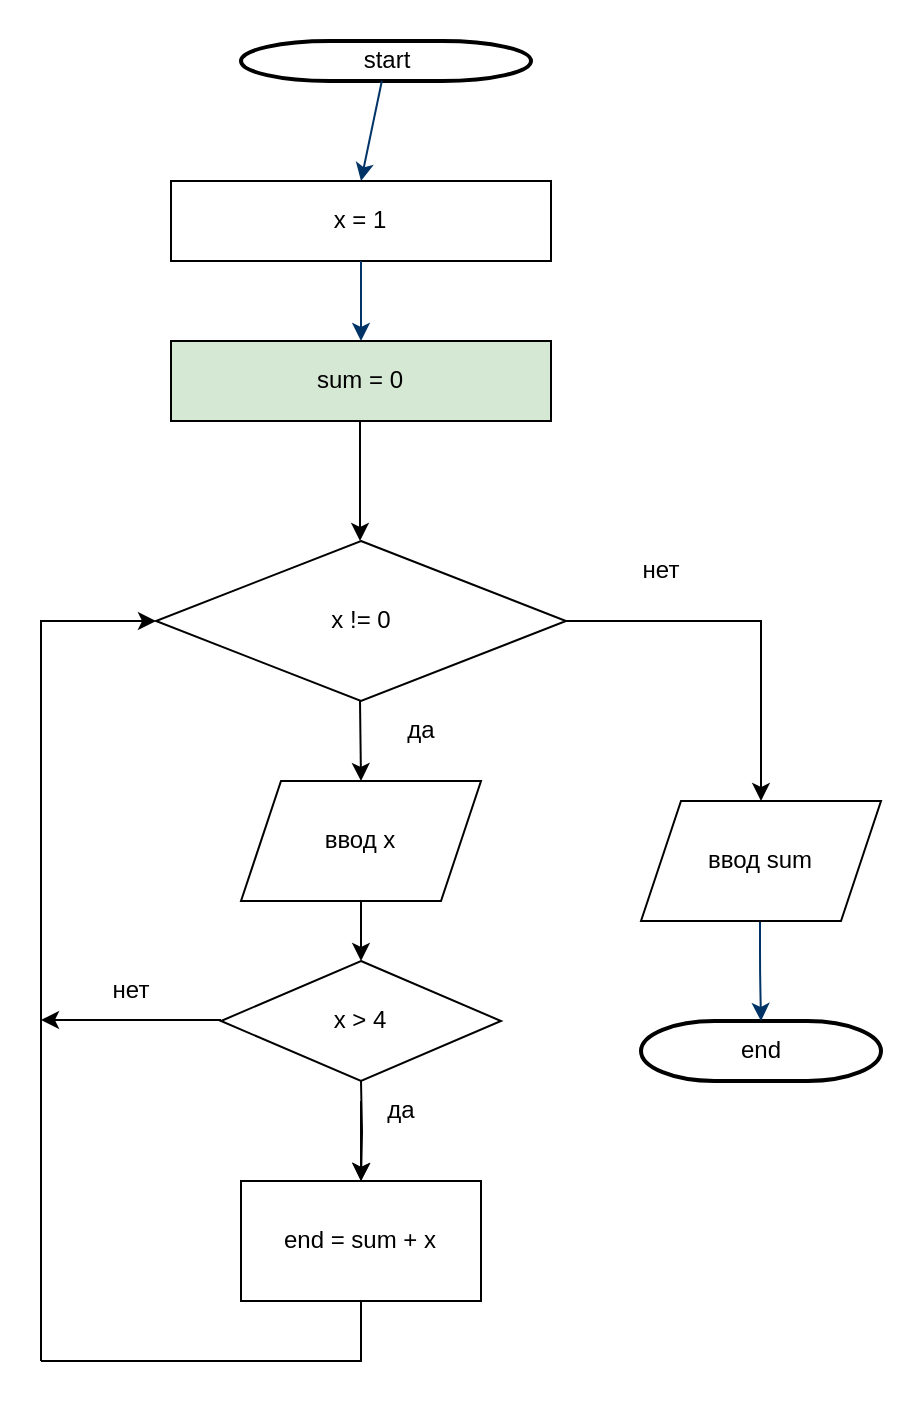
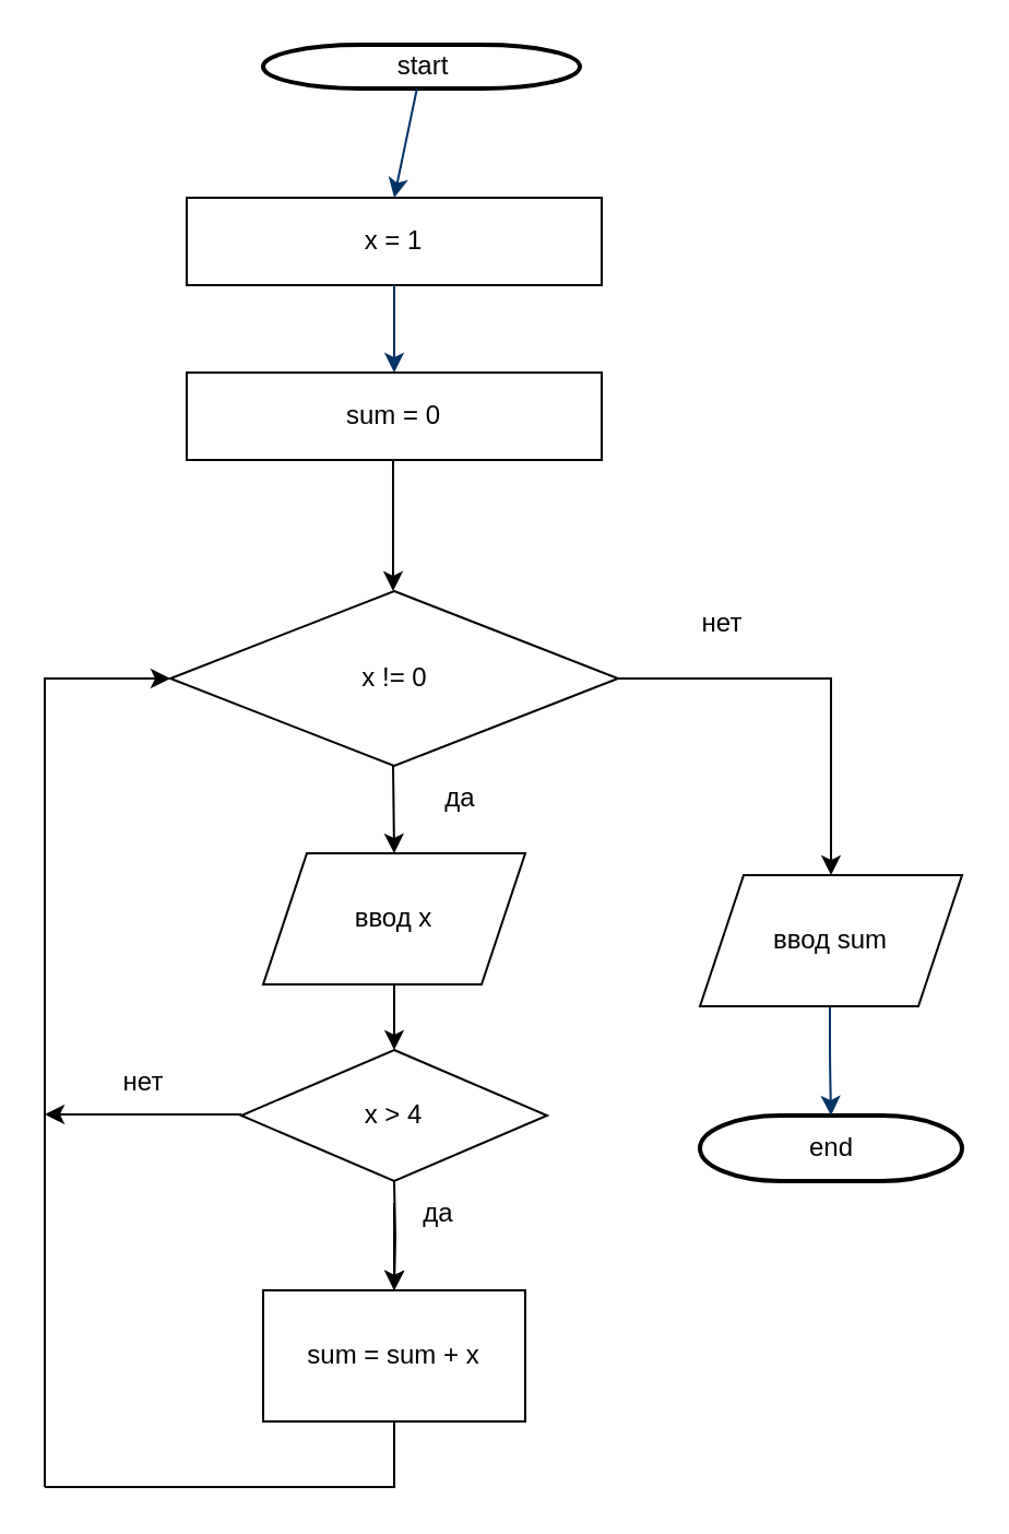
  <mxCell id="0" />
  <mxCell id="1" parent="0" />
  <mxCell id="2" value="start" style="shape=mxgraph.flowchart.terminator;strokeWidth=2;gradientColor=none;gradientDirection=north;fontStyle=0;html=1;" parent="1" vertex="1"><mxGeometry x="120" y="20" width="145" height="20" as="geometry" /></mxCell>
  <mxCell id="3" style="fontStyle=1;strokeColor=#003366;strokeWidth=1;html=1;" parent="1" source="2" edge="1"><mxGeometry relative="1" as="geometry"><mxPoint x="180" y="90" as="targetPoint" /></mxGeometry></mxCell>
  <mxCell id="4" value="end" style="shape=mxgraph.flowchart.terminator;strokeWidth=2;gradientColor=none;gradientDirection=north;fontStyle=0;html=1;" parent="1" vertex="1"><mxGeometry x="320" y="510" width="120" height="30" as="geometry" /></mxCell>
  <mxCell id="5" value="" style="edgeStyle=elbowEdgeStyle;elbow=vertical;exitX=0.5;exitY=1;exitPerimeter=0;fontStyle=1;strokeColor=#003366;strokeWidth=1;html=1;" parent="1" edge="1"><mxGeometry width="100" height="100" as="geometry"><mxPoint x="379.5" y="460" as="sourcePoint" /><mxPoint x="380" y="510" as="targetPoint" /></mxGeometry></mxCell>
  <mxCell id="6" value="x = 1" style="rounded=0;whiteSpace=wrap;html=1;" parent="1" vertex="1"><mxGeometry x="85" y="90" width="190" height="40" as="geometry" /></mxCell>
  <mxCell id="7" style="fontStyle=1;strokeColor=#003366;strokeWidth=1;html=1;" parent="1" edge="1"><mxGeometry relative="1" as="geometry"><mxPoint x="180" y="130" as="sourcePoint" /><mxPoint x="180" y="170" as="targetPoint" /></mxGeometry></mxCell>
- <mxCell id="8" value="sum = 0" style="rounded=0;whiteSpace=wrap;html=1;fillColor=#d5e8d4;" parent="1" vertex="1"><mxGeometry x="85" y="170" width="190" height="40" as="geometry" /></mxCell>
+ <mxCell id="8" value="sum = 0" style="rounded=0;whiteSpace=wrap;html=1;" parent="1" vertex="1"><mxGeometry x="85" y="170" width="190" height="40" as="geometry" /></mxCell>
  <mxCell id="9" value="" style="endArrow=classic;html=1;rounded=0;" parent="1" edge="1"><mxGeometry width="50" height="50" relative="1" as="geometry"><mxPoint x="179.5" y="210" as="sourcePoint" /><mxPoint x="179.5" y="270" as="targetPoint" /></mxGeometry></mxCell>
  <mxCell id="10" value="x != 0" style="rhombus;whiteSpace=wrap;html=1;" parent="1" vertex="1"><mxGeometry x="77.5" y="270" width="205" height="80" as="geometry" /></mxCell>
  <mxCell id="11" value="" style="endArrow=classic;html=1;rounded=0;" parent="1" edge="1"><mxGeometry width="50" height="50" relative="1" as="geometry"><mxPoint x="179.5" y="350" as="sourcePoint" /><mxPoint x="180" y="390" as="targetPoint" /></mxGeometry></mxCell>
- <mxCell id="12" value="end = sum + x" style="rounded=0;whiteSpace=wrap;html=1;" parent="1" vertex="1"><mxGeometry x="120" y="590" width="120" height="60" as="geometry" /></mxCell>
+ <mxCell id="12" value="sum = sum + x" style="rounded=0;whiteSpace=wrap;html=1;" parent="1" vertex="1"><mxGeometry x="120" y="590" width="120" height="60" as="geometry" /></mxCell>
  <mxCell id="13" value="" style="endArrow=none;html=1;rounded=0;" parent="1" edge="1"><mxGeometry width="50" height="50" relative="1" as="geometry"><mxPoint x="20" y="680" as="sourcePoint" /><mxPoint x="180" y="650" as="targetPoint" /><Array as="points"><mxPoint x="100" y="680" /><mxPoint x="180" y="680" /></Array></mxGeometry></mxCell>
  <mxCell id="14" value="" style="endArrow=classic;html=1;rounded=0;entryX=0;entryY=0.5;entryDx=0;entryDy=0;" parent="1" target="10" edge="1"><mxGeometry width="50" height="50" relative="1" as="geometry"><mxPoint x="20" y="680" as="sourcePoint" /><mxPoint x="70" y="470" as="targetPoint" /><Array as="points"><mxPoint x="20" y="310" /></Array></mxGeometry></mxCell>
  <mxCell id="15" value="" style="endArrow=classic;html=1;rounded=0;" parent="1" edge="1"><mxGeometry width="50" height="50" relative="1" as="geometry"><mxPoint x="282.5" y="310" as="sourcePoint" /><mxPoint x="380" y="400" as="targetPoint" /><Array as="points"><mxPoint x="380" y="310" /></Array></mxGeometry></mxCell>
  <mxCell id="16" value="да" style="text;html=1;align=center;verticalAlign=middle;resizable=0;points=[];autosize=1;strokeColor=none;fillColor=none;" parent="1" vertex="1"><mxGeometry x="190" y="350" width="40" height="30" as="geometry" /></mxCell>
  <mxCell id="17" value="нет" style="text;html=1;align=center;verticalAlign=middle;resizable=0;points=[];autosize=1;strokeColor=none;fillColor=none;" parent="1" vertex="1"><mxGeometry x="310" y="270" width="40" height="30" as="geometry" /></mxCell>
  <mxCell id="18" value="ввод sum" style="shape=parallelogram;perimeter=parallelogramPerimeter;whiteSpace=wrap;html=1;fixedSize=1;" parent="1" vertex="1"><mxGeometry x="320" y="400" width="120" height="60" as="geometry" /></mxCell>
  <mxCell id="19" value="" style="edgeStyle=orthogonalEdgeStyle;rounded=0;orthogonalLoop=1;jettySize=auto;html=1;" edge="1" parent="1" target="12"><mxGeometry relative="1" as="geometry"><mxPoint x="180" y="540" as="sourcePoint" /></mxGeometry></mxCell>
  <mxCell id="20" value="ввод x" style="shape=parallelogram;perimeter=parallelogramPerimeter;whiteSpace=wrap;html=1;fixedSize=1;" vertex="1" parent="1"><mxGeometry x="120" y="390" width="120" height="60" as="geometry" /></mxCell>
  <mxCell id="21" value="" style="endArrow=classic;html=1;rounded=0;entryX=0.5;entryY=0;entryDx=0;entryDy=0;" edge="1" parent="1" target="12"><mxGeometry width="50" height="50" relative="1" as="geometry"><mxPoint x="180" y="550" as="sourcePoint" /><mxPoint x="230" y="400" as="targetPoint" /></mxGeometry></mxCell>
  <mxCell id="22" value="x &amp;gt; 4" style="rhombus;whiteSpace=wrap;html=1;" vertex="1" parent="1"><mxGeometry x="110" y="480" width="140" height="60" as="geometry" /></mxCell>
  <mxCell id="23" value="да" style="text;html=1;align=center;verticalAlign=middle;resizable=0;points=[];autosize=1;strokeColor=none;fillColor=none;" vertex="1" parent="1"><mxGeometry x="180" y="540" width="40" height="30" as="geometry" /></mxCell>
  <mxCell id="24" value="" style="endArrow=classic;html=1;rounded=0;" edge="1" parent="1"><mxGeometry width="50" height="50" relative="1" as="geometry"><mxPoint x="110" y="509.5" as="sourcePoint" /><mxPoint x="20" y="509.5" as="targetPoint" /><Array as="points"><mxPoint x="70" y="509.5" /></Array></mxGeometry></mxCell>
  <mxCell id="25" value="нет" style="text;html=1;align=center;verticalAlign=middle;resizable=0;points=[];autosize=1;strokeColor=none;fillColor=none;" vertex="1" parent="1"><mxGeometry x="45" y="480" width="40" height="30" as="geometry" /></mxCell>
  <mxCell id="26" value="" style="endArrow=classic;html=1;rounded=0;entryX=0.5;entryY=0;entryDx=0;entryDy=0;" edge="1" parent="1" target="22"><mxGeometry width="50" height="50" relative="1" as="geometry"><mxPoint x="180" y="450" as="sourcePoint" /><mxPoint x="230" y="400" as="targetPoint" /></mxGeometry></mxCell>
